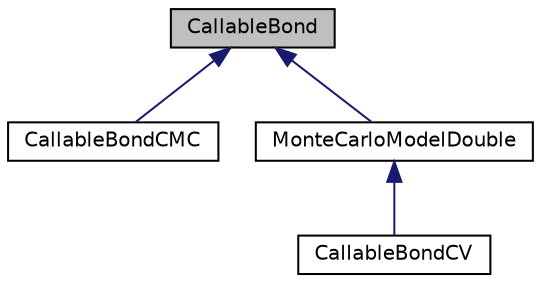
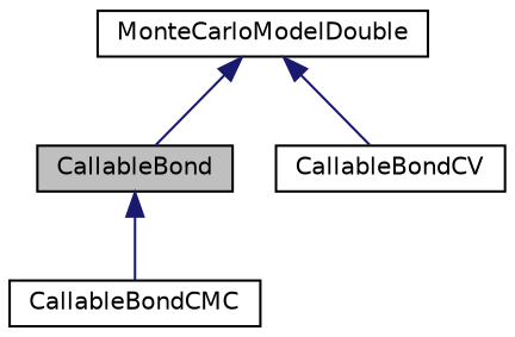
  digraph {
    node [color=black fontname=Helvetica fontsize=10 shape=record]
    edge [color=midnightblue dir=back fontname=Helvetica fontsize=10 labelfontname=Helvetica labelfontsize=10 style=solid]
    n1 [fillcolor=grey75 fontcolor=black height=0.2 label=CallableBond style=filled width=0.4]
    n2 [height=0.2 label=CallableBondCMC width=0.4]
    n3 [height=0.2 label=CallableBondCV width=0.4]
    n4 [height=0.2 label=MonteCarloModelDouble width=0.4]
    n1 -> n2
-   n1 -> n4
+   n4 -> n1
    n4 -> n3
  }
